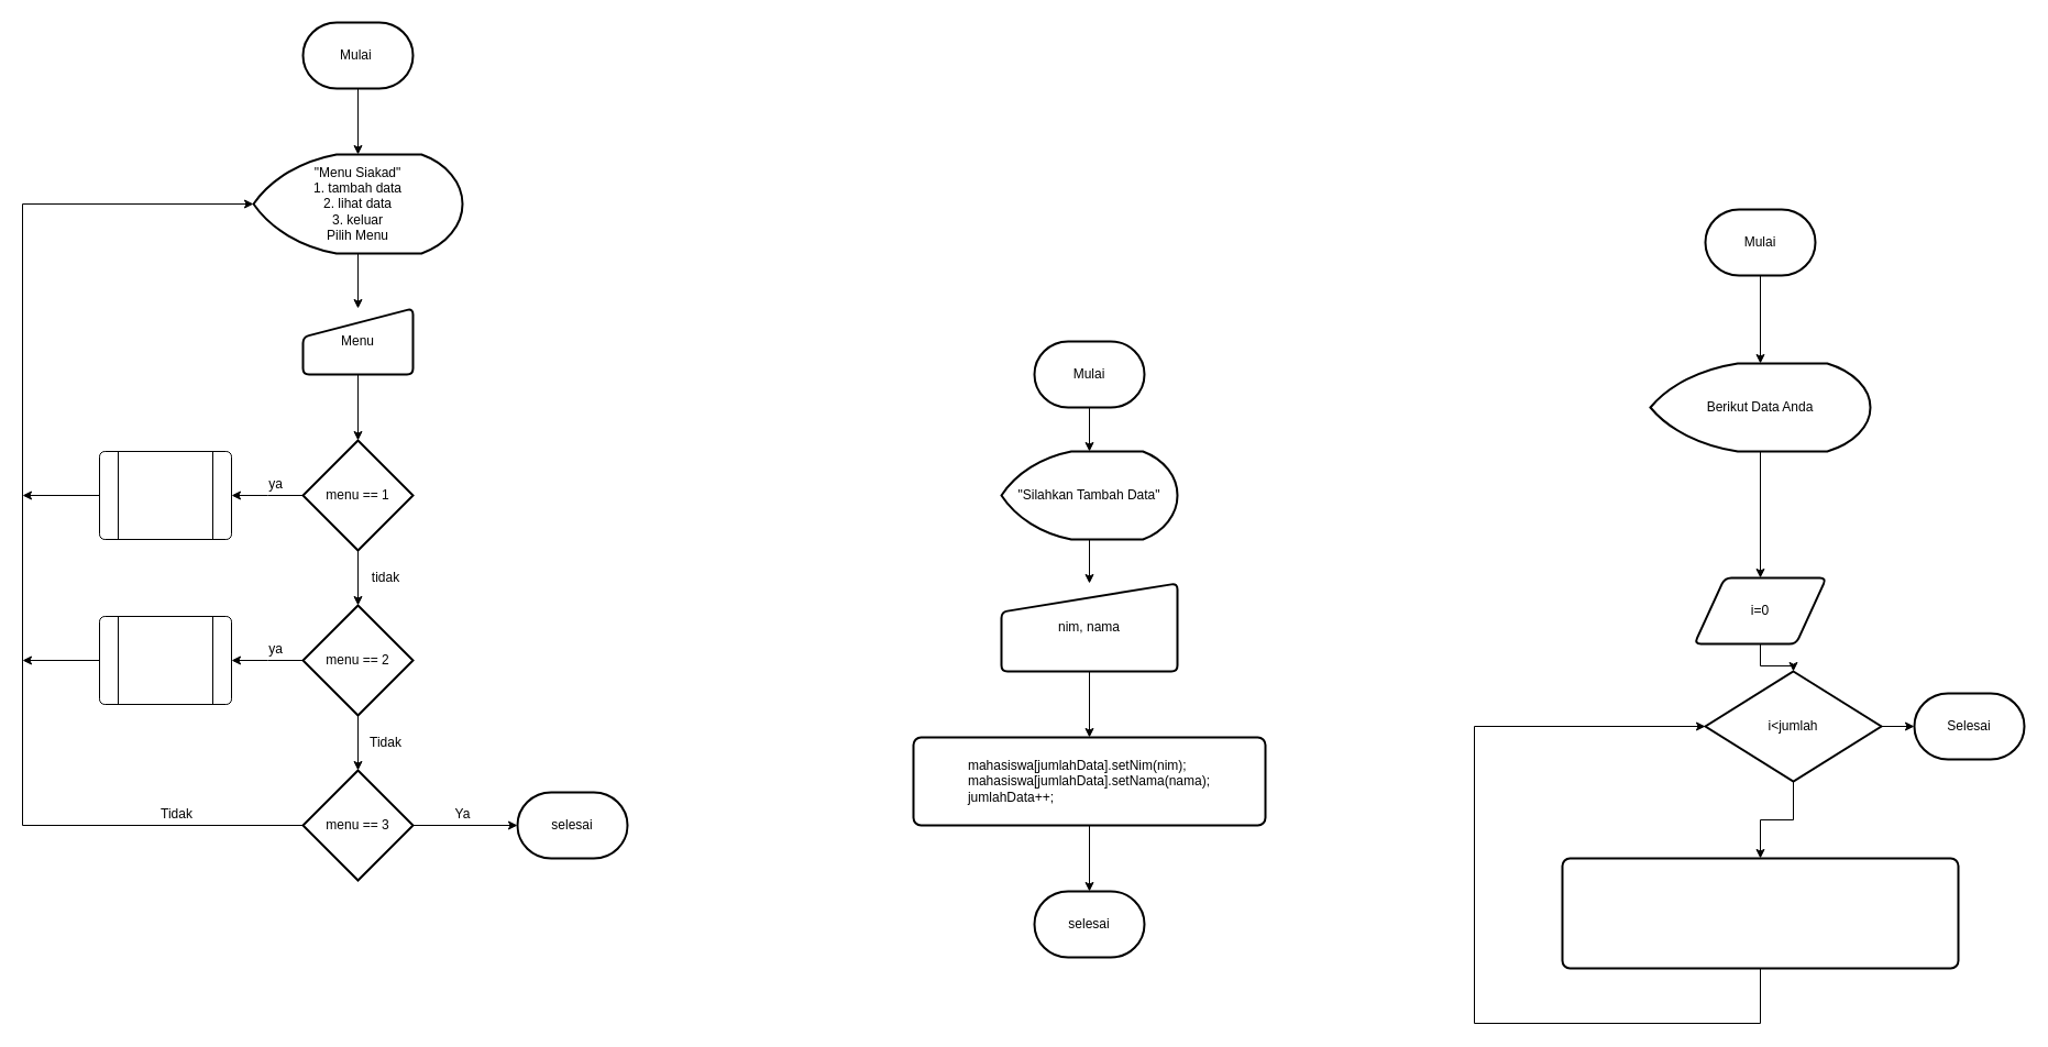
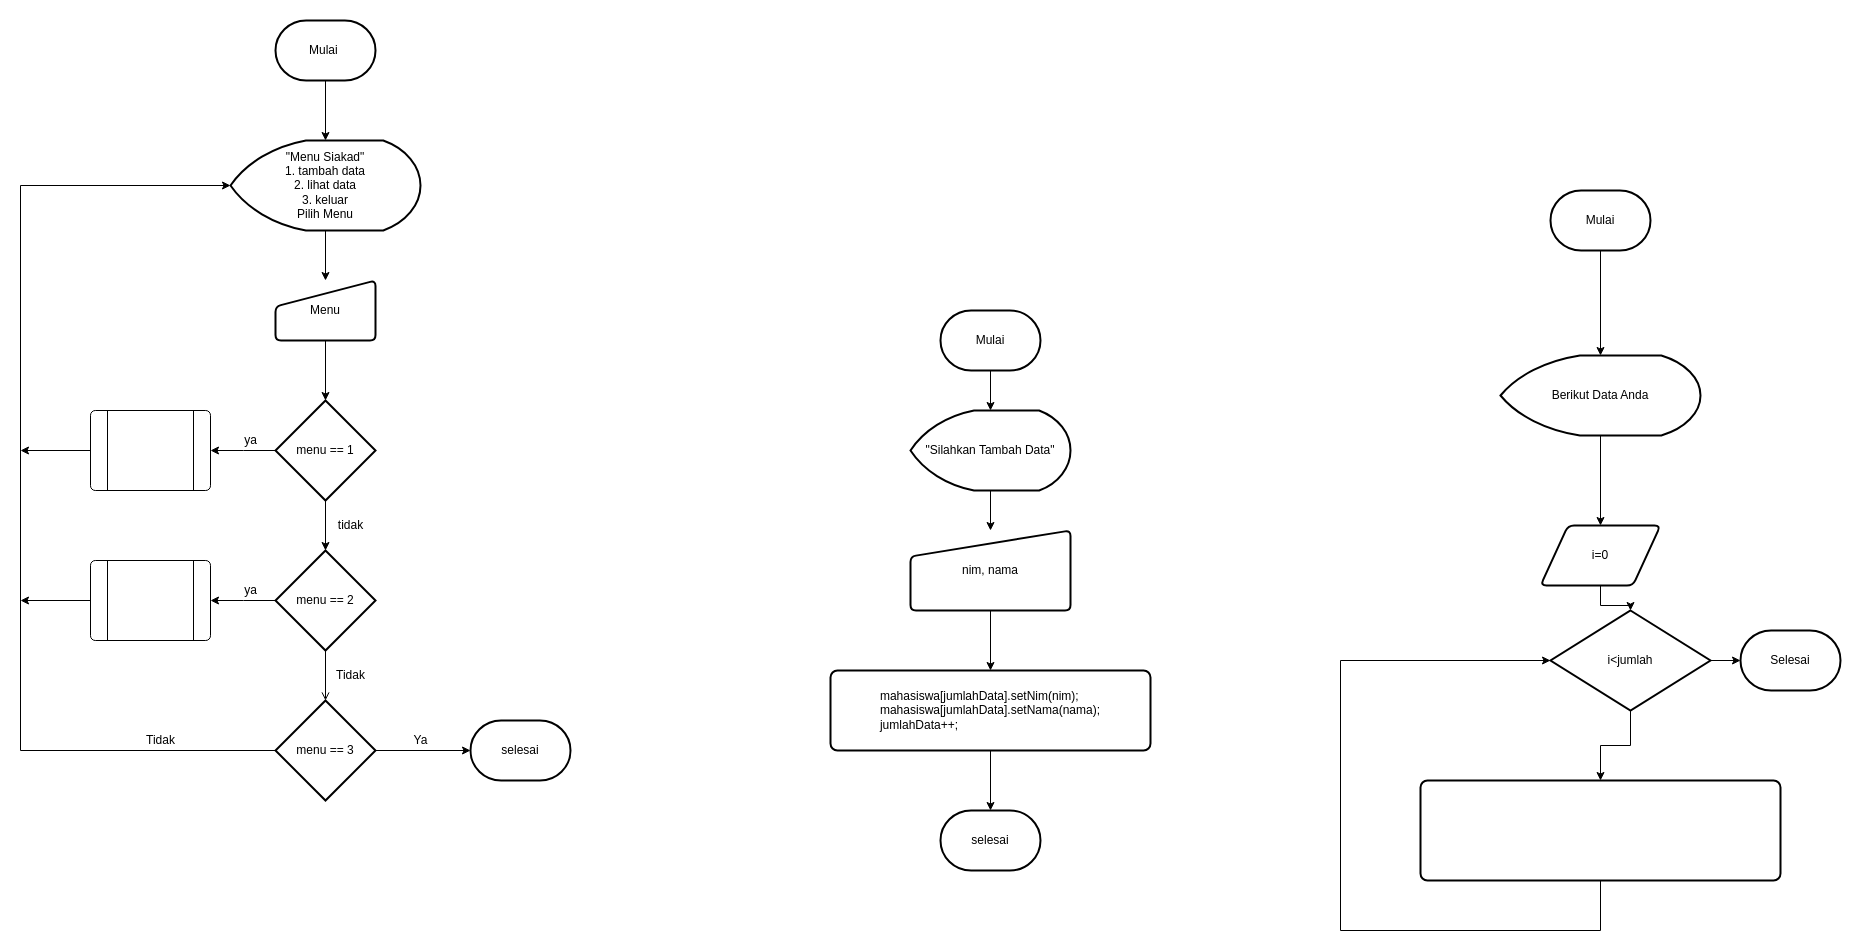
  <mxCell id="0" />
  <mxCell id="1" parent="0" />
  <mxCell id="2" style="edgeStyle=orthogonalEdgeStyle;rounded=0;orthogonalLoop=1;jettySize=auto;html=1;entryX=0.5;entryY=0;entryDx=0;entryDy=0;entryPerimeter=0;" edge="1" parent="1" source="3" target="5"><mxGeometry relative="1" as="geometry" /></mxCell>
  <mxCell id="3" value="Mulai&amp;nbsp;" style="strokeWidth=2;html=1;shape=mxgraph.flowchart.terminator;whiteSpace=wrap;" vertex="1" parent="1"><mxGeometry x="275" y="20" width="100" height="60" as="geometry" /></mxCell>
  <mxCell id="4" style="edgeStyle=orthogonalEdgeStyle;rounded=0;orthogonalLoop=1;jettySize=auto;html=1;entryX=0.5;entryY=0;entryDx=0;entryDy=0;" edge="1" parent="1" source="5" target="7"><mxGeometry relative="1" as="geometry" /></mxCell>
  <mxCell id="5" value="&quot;Menu Siakad&quot;&lt;br&gt;1. tambah data&lt;br&gt;2. lihat data&lt;br&gt;3. keluar&lt;br&gt;Pilih Menu" style="strokeWidth=2;html=1;shape=mxgraph.flowchart.display;whiteSpace=wrap;" vertex="1" parent="1"><mxGeometry x="230" y="140" width="190" height="90" as="geometry" /></mxCell>
  <mxCell id="6" style="edgeStyle=orthogonalEdgeStyle;rounded=0;orthogonalLoop=1;jettySize=auto;html=1;entryX=0.5;entryY=0;entryDx=0;entryDy=0;entryPerimeter=0;" edge="1" parent="1" source="7" target="10"><mxGeometry relative="1" as="geometry" /></mxCell>
  <mxCell id="7" value="Menu" style="html=1;strokeWidth=2;shape=manualInput;whiteSpace=wrap;rounded=1;size=26;arcSize=11;" vertex="1" parent="1"><mxGeometry x="275" y="280" width="100" height="60" as="geometry" /></mxCell>
  <mxCell id="8" style="edgeStyle=orthogonalEdgeStyle;rounded=0;orthogonalLoop=1;jettySize=auto;html=1;entryX=0.5;entryY=0;entryDx=0;entryDy=0;entryPerimeter=0;" edge="1" parent="1" source="10" target="13"><mxGeometry relative="1" as="geometry" /></mxCell>
  <mxCell id="9" style="edgeStyle=orthogonalEdgeStyle;rounded=0;orthogonalLoop=1;jettySize=auto;html=1;entryX=1;entryY=0.5;entryDx=0;entryDy=0;entryPerimeter=0;" edge="1" parent="1" source="10"><mxGeometry relative="1" as="geometry"><mxPoint x="210" y="450" as="targetPoint" /></mxGeometry></mxCell>
  <mxCell id="10" value="menu == 1" style="strokeWidth=2;html=1;shape=mxgraph.flowchart.decision;whiteSpace=wrap;" vertex="1" parent="1"><mxGeometry x="275" y="400" width="100" height="100" as="geometry" /></mxCell>
- <mxCell id="11" style="edgeStyle=orthogonalEdgeStyle;rounded=0;orthogonalLoop=1;jettySize=auto;html=1;entryX=0.5;entryY=0;entryDx=0;entryDy=0;entryPerimeter=0;" edge="1" parent="1" source="13" target="16"><mxGeometry relative="1" as="geometry" /></mxCell>
+ <mxCell id="11" style="edgeStyle=orthogonalEdgeStyle;rounded=0;orthogonalLoop=1;jettySize=auto;html=1;entryX=0.5;entryY=0;entryDx=0;entryDy=0;entryPerimeter=0;endArrow=open;" edge="1" parent="1" source="13" target="16"><mxGeometry relative="1" as="geometry" /></mxCell>
  <mxCell id="12" style="edgeStyle=orthogonalEdgeStyle;rounded=0;orthogonalLoop=1;jettySize=auto;html=1;entryX=1;entryY=0.5;entryDx=0;entryDy=0;entryPerimeter=0;" edge="1" parent="1" source="13"><mxGeometry relative="1" as="geometry"><mxPoint x="210" y="600" as="targetPoint" /></mxGeometry></mxCell>
  <mxCell id="13" value="menu == 2" style="strokeWidth=2;html=1;shape=mxgraph.flowchart.decision;whiteSpace=wrap;" vertex="1" parent="1"><mxGeometry x="275" y="550" width="100" height="100" as="geometry" /></mxCell>
  <mxCell id="14" style="edgeStyle=orthogonalEdgeStyle;rounded=0;orthogonalLoop=1;jettySize=auto;html=1;" edge="1" parent="1" source="16" target="17"><mxGeometry relative="1" as="geometry" /></mxCell>
  <mxCell id="15" style="edgeStyle=orthogonalEdgeStyle;rounded=0;orthogonalLoop=1;jettySize=auto;html=1;entryX=0;entryY=0.5;entryDx=0;entryDy=0;entryPerimeter=0;" edge="1" parent="1" source="16" target="5"><mxGeometry relative="1" as="geometry"><Array as="points"><mxPoint x="20" y="750" /><mxPoint x="20" y="185" /></Array></mxGeometry></mxCell>
  <mxCell id="16" value="menu == 3" style="strokeWidth=2;html=1;shape=mxgraph.flowchart.decision;whiteSpace=wrap;" vertex="1" parent="1"><mxGeometry x="275" y="700" width="100" height="100" as="geometry" /></mxCell>
  <mxCell id="17" value="selesai" style="strokeWidth=2;html=1;shape=mxgraph.flowchart.terminator;whiteSpace=wrap;" vertex="1" parent="1"><mxGeometry x="470" y="720" width="100" height="60" as="geometry" /></mxCell>
  <mxCell id="18" style="edgeStyle=orthogonalEdgeStyle;rounded=0;orthogonalLoop=1;jettySize=auto;html=1;" edge="1" parent="1"><mxGeometry relative="1" as="geometry"><mxPoint x="20" y="450" as="targetPoint" /><mxPoint x="90" y="450" as="sourcePoint" /></mxGeometry></mxCell>
  <mxCell id="19" style="edgeStyle=orthogonalEdgeStyle;rounded=0;orthogonalLoop=1;jettySize=auto;html=1;" edge="1" parent="1"><mxGeometry relative="1" as="geometry"><mxPoint x="20" y="600" as="targetPoint" /><mxPoint x="90" y="600" as="sourcePoint" /></mxGeometry></mxCell>
  <mxCell id="20" value="tidak" style="text;html=1;align=center;verticalAlign=middle;resizable=0;points=[];autosize=1;strokeColor=none;fillColor=none;" vertex="1" parent="1"><mxGeometry x="325" y="510" width="50" height="30" as="geometry" /></mxCell>
  <mxCell id="21" value="Tidak" style="text;html=1;align=center;verticalAlign=middle;resizable=0;points=[];autosize=1;strokeColor=none;fillColor=none;" vertex="1" parent="1"><mxGeometry x="325" y="660" width="50" height="30" as="geometry" /></mxCell>
  <mxCell id="22" value="ya" style="text;html=1;align=center;verticalAlign=middle;resizable=0;points=[];autosize=1;strokeColor=none;fillColor=none;" vertex="1" parent="1"><mxGeometry x="230" y="425" width="40" height="30" as="geometry" /></mxCell>
  <mxCell id="23" value="ya" style="text;html=1;align=center;verticalAlign=middle;resizable=0;points=[];autosize=1;strokeColor=none;fillColor=none;" vertex="1" parent="1"><mxGeometry x="230" y="575" width="40" height="30" as="geometry" /></mxCell>
  <mxCell id="24" value="Tidak" style="text;html=1;align=center;verticalAlign=middle;resizable=0;points=[];autosize=1;strokeColor=none;fillColor=none;" vertex="1" parent="1"><mxGeometry x="135" y="725" width="50" height="30" as="geometry" /></mxCell>
  <mxCell id="25" value="Ya" style="text;html=1;align=center;verticalAlign=middle;resizable=0;points=[];autosize=1;strokeColor=none;fillColor=none;" vertex="1" parent="1"><mxGeometry x="400" y="725" width="40" height="30" as="geometry" /></mxCell>
  <mxCell id="26" value="" style="verticalLabelPosition=bottom;verticalAlign=top;html=1;shape=process;whiteSpace=wrap;rounded=1;size=0.14;arcSize=6;" vertex="1" parent="1"><mxGeometry x="90" y="410" width="120" height="80" as="geometry" /></mxCell>
  <mxCell id="27" value="" style="verticalLabelPosition=bottom;verticalAlign=top;html=1;shape=process;whiteSpace=wrap;rounded=1;size=0.14;arcSize=6;" vertex="1" parent="1"><mxGeometry x="90" y="560" width="120" height="80" as="geometry" /></mxCell>
  <mxCell id="28" style="edgeStyle=orthogonalEdgeStyle;rounded=0;orthogonalLoop=1;jettySize=auto;html=1;entryX=0.5;entryY=0;entryDx=0;entryDy=0;entryPerimeter=0;" edge="1" parent="1" source="29" target="31"><mxGeometry relative="1" as="geometry" /></mxCell>
  <mxCell id="29" value="Mulai" style="strokeWidth=2;html=1;shape=mxgraph.flowchart.terminator;whiteSpace=wrap;" vertex="1" parent="1"><mxGeometry x="940" y="310" width="100" height="60" as="geometry" /></mxCell>
  <mxCell id="30" style="edgeStyle=orthogonalEdgeStyle;rounded=0;orthogonalLoop=1;jettySize=auto;html=1;entryX=0.5;entryY=0;entryDx=0;entryDy=0;" edge="1" parent="1" source="31" target="33"><mxGeometry relative="1" as="geometry" /></mxCell>
  <mxCell id="31" value="&quot;Silahkan Tambah Data&quot;" style="strokeWidth=2;html=1;shape=mxgraph.flowchart.display;whiteSpace=wrap;" vertex="1" parent="1"><mxGeometry x="910" y="410" width="160" height="80" as="geometry" /></mxCell>
  <mxCell id="32" style="edgeStyle=orthogonalEdgeStyle;rounded=0;orthogonalLoop=1;jettySize=auto;html=1;entryX=0.5;entryY=0;entryDx=0;entryDy=0;" edge="1" parent="1" source="33" target="35"><mxGeometry relative="1" as="geometry" /></mxCell>
  <mxCell id="33" value="nim, nama" style="html=1;strokeWidth=2;shape=manualInput;whiteSpace=wrap;rounded=1;size=26;arcSize=11;" vertex="1" parent="1"><mxGeometry x="910" y="530" width="160" height="80" as="geometry" /></mxCell>
  <mxCell id="34" style="edgeStyle=orthogonalEdgeStyle;rounded=0;orthogonalLoop=1;jettySize=auto;html=1;entryX=0.5;entryY=0;entryDx=0;entryDy=0;entryPerimeter=0;" edge="1" parent="1" source="35" target="36"><mxGeometry relative="1" as="geometry" /></mxCell>
  <mxCell id="35" value="&lt;div style=&quot;text-align: left;&quot;&gt;&lt;span style=&quot;background-color: initial;&quot;&gt;mahasiswa[jumlahData].setNim(nim);&lt;/span&gt;&lt;/div&gt;&lt;div style=&quot;text-align: left;&quot;&gt;&lt;span style=&quot;background-color: initial;&quot;&gt;mahasiswa[jumlahData].setNama(nama);&lt;/span&gt;&lt;/div&gt;&lt;div style=&quot;text-align: left;&quot;&gt;&lt;span style=&quot;background-color: initial;&quot;&gt;jumlahData++;&lt;/span&gt;&lt;/div&gt;" style="rounded=1;whiteSpace=wrap;html=1;absoluteArcSize=1;arcSize=14;strokeWidth=2;" vertex="1" parent="1"><mxGeometry x="830" y="670" width="320" height="80" as="geometry" /></mxCell>
  <mxCell id="36" value="selesai" style="strokeWidth=2;html=1;shape=mxgraph.flowchart.terminator;whiteSpace=wrap;" vertex="1" parent="1"><mxGeometry x="940" y="810" width="100" height="60" as="geometry" /></mxCell>
  <mxCell id="37" style="edgeStyle=orthogonalEdgeStyle;rounded=0;orthogonalLoop=1;jettySize=auto;html=1;entryX=0.5;entryY=0;entryDx=0;entryDy=0;entryPerimeter=0;" edge="1" parent="1" source="38" target="40"><mxGeometry relative="1" as="geometry" /></mxCell>
  <mxCell id="38" value="Mulai" style="strokeWidth=2;html=1;shape=mxgraph.flowchart.terminator;whiteSpace=wrap;" vertex="1" parent="1"><mxGeometry x="1550" y="190" width="100" height="60" as="geometry" /></mxCell>
  <mxCell id="39" style="edgeStyle=orthogonalEdgeStyle;rounded=0;orthogonalLoop=1;jettySize=auto;html=1;" edge="1" parent="1" source="40" target="42"><mxGeometry relative="1" as="geometry" /></mxCell>
- <mxCell id="40" value="Berikut Data Anda" style="strokeWidth=2;html=1;shape=mxgraph.flowchart.display;whiteSpace=wrap;" vertex="1" parent="1"><mxGeometry x="1500" y="330" width="200" height="80" as="geometry" /></mxCell>
+ <mxCell id="40" value="Berikut Data Anda" style="strokeWidth=2;html=1;shape=mxgraph.flowchart.display;whiteSpace=wrap;" vertex="1" parent="1"><mxGeometry x="1500" y="355" width="200" height="80" as="geometry" /></mxCell>
  <mxCell id="41" style="edgeStyle=orthogonalEdgeStyle;rounded=0;orthogonalLoop=1;jettySize=auto;html=1;entryX=0.5;entryY=0;entryDx=0;entryDy=0;entryPerimeter=0;" edge="1" parent="1" source="42" target="45"><mxGeometry relative="1" as="geometry" /></mxCell>
  <mxCell id="42" value="i=0" style="shape=parallelogram;html=1;strokeWidth=2;perimeter=parallelogramPerimeter;whiteSpace=wrap;rounded=1;arcSize=12;size=0.23;" vertex="1" parent="1"><mxGeometry x="1540" y="525" width="120" height="60" as="geometry" /></mxCell>
  <mxCell id="43" style="edgeStyle=orthogonalEdgeStyle;rounded=0;orthogonalLoop=1;jettySize=auto;html=1;entryX=0;entryY=0.5;entryDx=0;entryDy=0;entryPerimeter=0;" edge="1" parent="1" source="45" target="46"><mxGeometry relative="1" as="geometry" /></mxCell>
  <mxCell id="44" style="edgeStyle=orthogonalEdgeStyle;rounded=0;orthogonalLoop=1;jettySize=auto;html=1;entryX=0.5;entryY=0;entryDx=0;entryDy=0;" edge="1" parent="1" source="45" target="48"><mxGeometry relative="1" as="geometry" /></mxCell>
  <mxCell id="45" value="i&amp;lt;jumlah" style="strokeWidth=2;html=1;shape=mxgraph.flowchart.decision;whiteSpace=wrap;" vertex="1" parent="1"><mxGeometry x="1550" y="610" width="160" height="100" as="geometry" /></mxCell>
  <mxCell id="46" value="Selesai" style="strokeWidth=2;html=1;shape=mxgraph.flowchart.terminator;whiteSpace=wrap;" vertex="1" parent="1"><mxGeometry x="1740" y="630" width="100" height="60" as="geometry" /></mxCell>
  <mxCell id="47" style="edgeStyle=orthogonalEdgeStyle;rounded=0;orthogonalLoop=1;jettySize=auto;html=1;entryX=0;entryY=0.5;entryDx=0;entryDy=0;entryPerimeter=0;" edge="1" parent="1" source="48" target="45"><mxGeometry relative="1" as="geometry"><Array as="points"><mxPoint x="1600" y="930" /><mxPoint x="1340" y="930" /><mxPoint x="1340" y="660" /></Array></mxGeometry></mxCell>
  <mxCell id="48" value="" style="rounded=1;whiteSpace=wrap;html=1;absoluteArcSize=1;arcSize=14;strokeWidth=2;" vertex="1" parent="1"><mxGeometry x="1420" y="780" width="360" height="100" as="geometry" /></mxCell>
